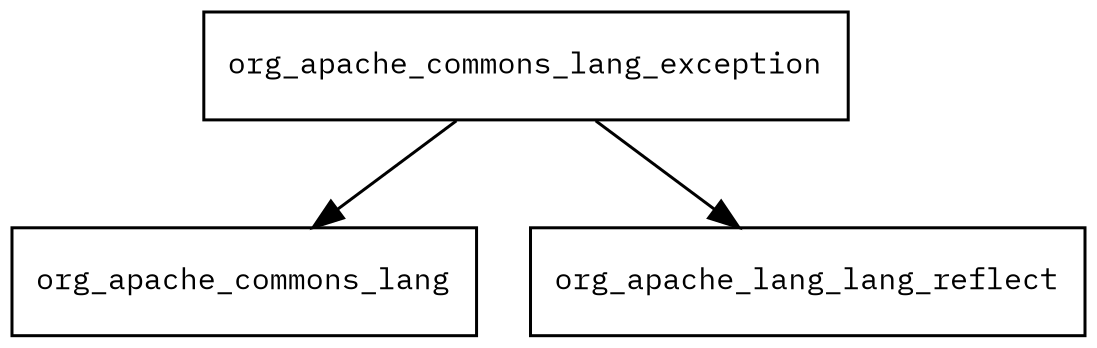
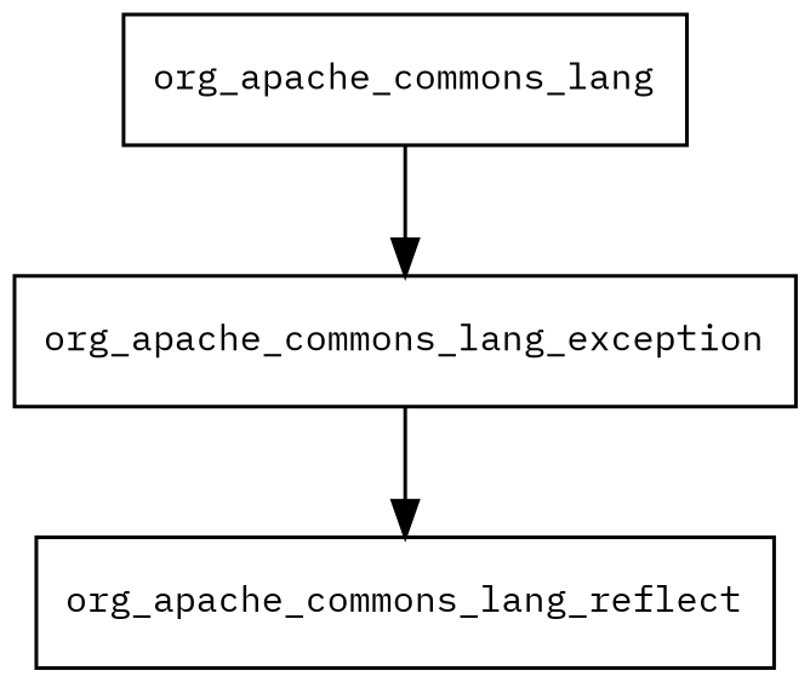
  digraph {
    fontname="IBM Plex Mono"
    node [fontname="IBM Plex Mono" fontsize=10.0 shape=box]
    edge [fontname="IBM Plex Mono"]
    org_apache_commons_lang
    org_apache_commons_lang_exception
-   org_apache_commons_lang_reflect [label=org_apache_lang_lang_reflect]
-   org_apache_commons_lang_exception -> org_apache_commons_lang
+   org_apache_commons_lang_reflect
+   org_apache_commons_lang -> org_apache_commons_lang_exception
    org_apache_commons_lang_exception -> org_apache_commons_lang_reflect
  }
